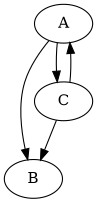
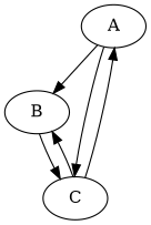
  digraph {
    node [func=and]
    n1 [label=A]
    n2 [label=B]
    n3 [label=C]
    n1 -> n2
    n1 -> n3
+   n2 -> n3
    n3 -> n1
    n3 -> n2
  }
